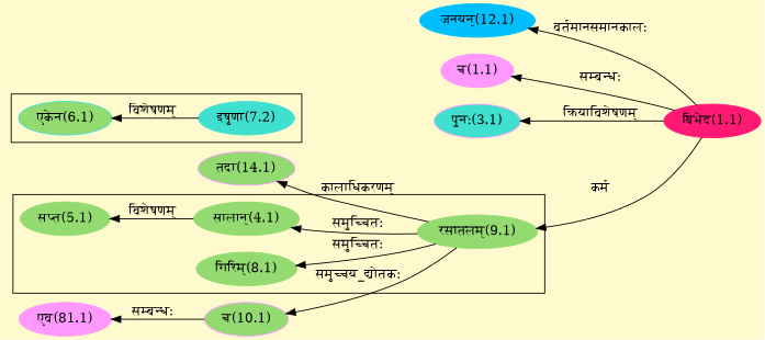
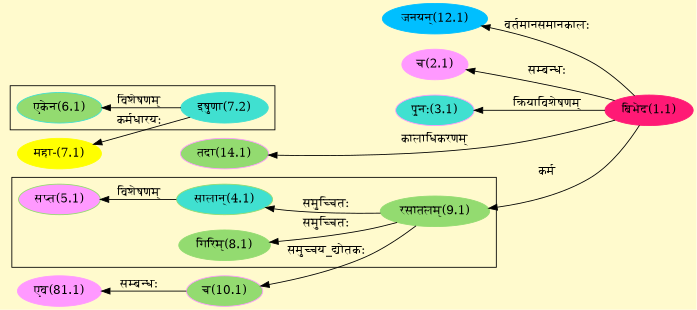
  digraph {
    bgcolor=lemonchiffon1
    compound=true
    rankdir=LR
    node [color="#FF99FF" style=filled]
    edge [dir=back]
-   n1 [color="#93DB70" label="सालान्(4.1)"]
+   n1 [color="#93DB70" label="सालान्(4.1)" fillcolor="#40E0D0"]
    n2 [color="#93DB70" label="रसातलम्(9.1)"]
-   n3 [color="#93DB70" label="सप्त(5.1)"]
+   n3 [color="#93DB70" label="सप्त(5.1)" fillcolor="#FF99FF"]
    n4 [color="#93DB70" label="गिरिम्(8.1)"]
    n5 [color="#40E0D0" fillcolor="#93DB70" label="एकेन(6.1)"]
    n6 [color="#40E0D0" label="इषुणा(7.2)"]
    n7 [color="#FF1975" label="बिभेद(1.1)"]
    n8 [color="#00BFFF" label="जनयन्(12.1)"]
-   n9 [label="च(1.1)"]
+   n9 [label="च(2.1)"]
    n10 [fillcolor="#40E0D0" label="पुनः(3.1)"]
+   n11 [color="#FFFF00" label="महा-(7.1)"]
    n12 [fillcolor="#93DB70" label="च(10.1)"]
    n13 [label="एव(81.1)"]
    n14 [fillcolor="#93DB70" label="तदा(14.1)"]
    subgraph cluster_1 {
      n1
      n2
      n3
      n4
    }
    subgraph cluster_2 {
      n5
      n6
    }
    n1 -> n2 [label="समुच्चितः"]
    n2 -> n7 [label="कर्म"]
    n3 -> n1 [label="विशेषणम्"]
    n4 -> n2 [label="समुच्चितः"]
    n5 -> n6 [label="विशेषणम्"]
    n8 -> n7 [label="वर्तमानसमानकालः"]
    n9 -> n7 [label="सम्बन्धः"]
    n10 -> n7 [label="क्रियाविशेषणम्"]
+   n11 -> n6 [label="कर्मधारयः"]
    n12 -> n2 [label="समुच्चय_द्योतकः"]
    n13 -> n12 [label="सम्बन्धः"]
-   n14 -> n2 [label="कालाधिकरणम्"]
+   n14 -> n7 [label="कालाधिकरणम्"]
  }
